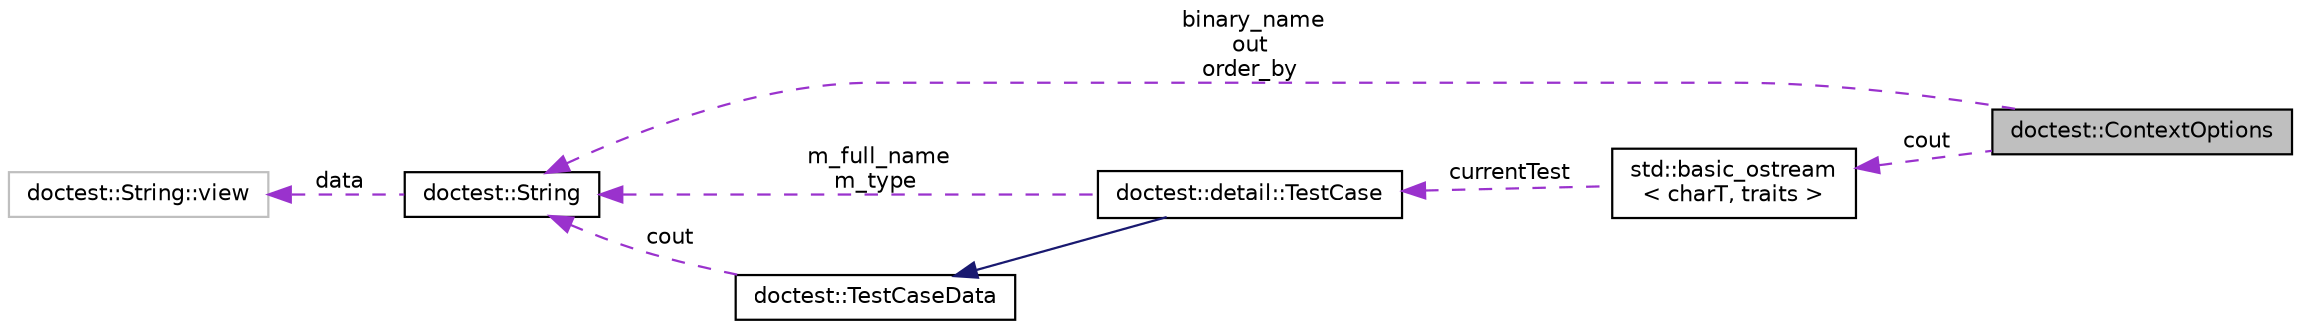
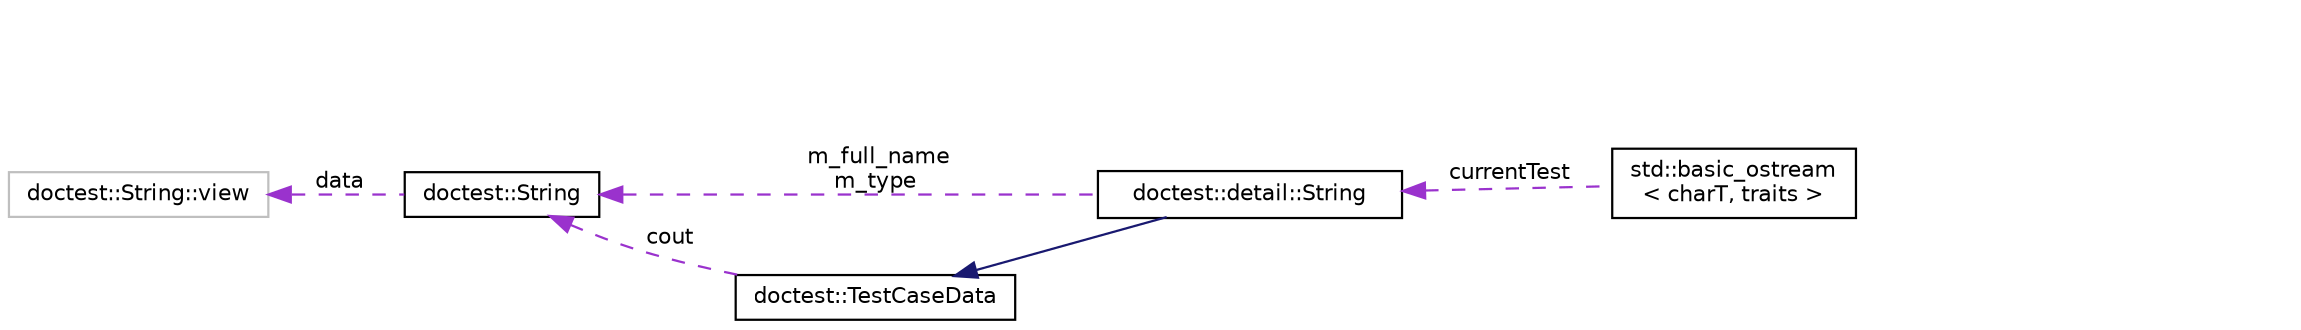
  digraph {
    rankdir=LR
    node [color=black fillcolor=white fontname=Helvetica fontsize=10 shape=record style=filled]
    edge [color=darkorchid3 dir=back fontname=Helvetica fontsize=10 labelfontname=Helvetica labelfontsize=10 style=dashed]
-   n1 [fillcolor=grey75 fontcolor=black height=0.2 label="doctest::ContextOptions" width=0.4]
    n2 [height=0.2 label="doctest::String" width=0.4]
-   n3 [height=0.2 label="doctest::detail::TestCase" width=0.4]
+   n3 [height=0.2 label="doctest::detail::String" width=0.4]
    n4 [height=0.2 label="doctest::TestCaseData" width=0.4]
    n5 [height=0.2 label="std::basic_ostream\l\< charT, traits \>" width=0.4]
    n6 [color=grey75 height=0.2 label="doctest::String::view" width=0.4]
-   n2 -> n1 [label=" binary_name\nout\norder_by"]
    n2 -> n3 [label=" m_full_name\nm_type"]
    n2 -> n4 [label=" cout"]
    n3 -> n5 [label=" currentTest"]
    n4 -> n3 [color=midnightblue style=solid]
-   n5 -> n1 [label=" cout"]
    n6 -> n2 [label=" data"]
  }
